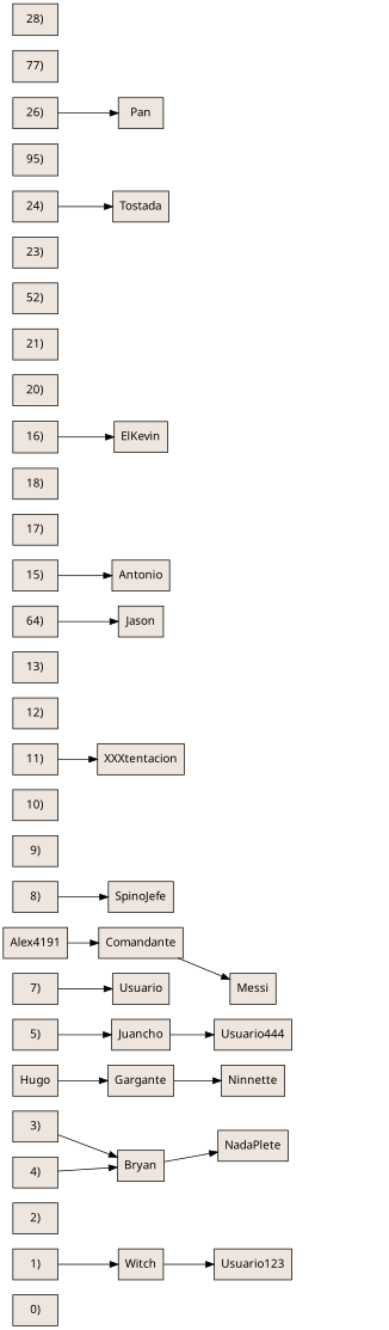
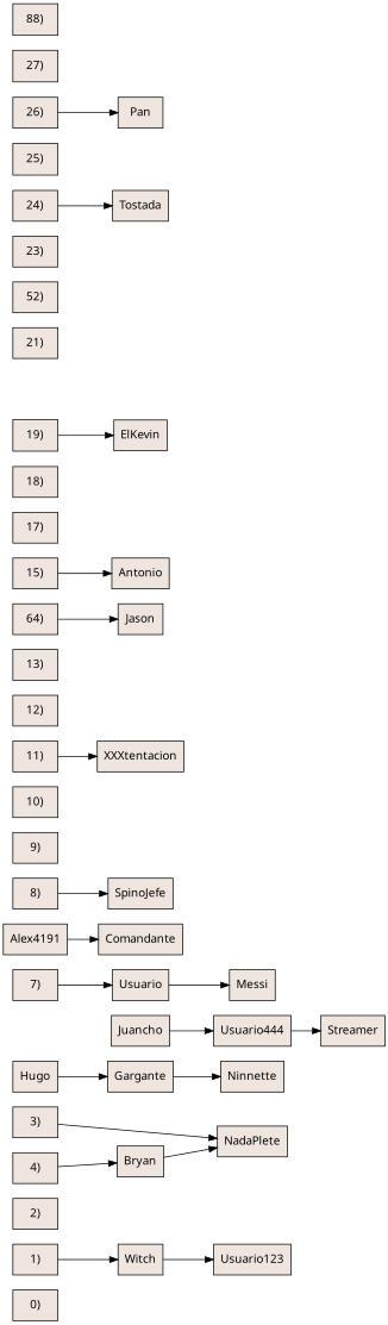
  digraph {
    fontname="Noto Sans"
    rankdir=LR
    node [fillcolor=seashell2 fontname="Noto Sans" shape=record style=filled]
    edge [fontname="Noto Sans"]
    n1 [label="0) "]
    n2 [label="1) "]
    n3 [label="Witch "]
    n4 [label="Usuario123 "]
    n5 [label="2) "]
    n6 [label="3) "]
    n7 [label="NadaPlete "]
    n8 [label="4) "]
    n9 [label="Bryan "]
    n10 [label="Hugo "]
    n11 [label="Gargante "]
    n12 [label="Ninnette "]
-   n13 [label="5) "]
    n14 [label="Juancho "]
    n15 [label="Usuario444 "]
    n16 [label="Alex4191 "]
    n17 [label="Comandante "]
    n18 [label="Messi "]
    n19 [label="7) "]
    n20 [label="Usuario "]
+   n21 [label="Streamer "]
    n22 [label="8) "]
    n23 [label="SpinoJefe "]
    n24 [label="9) "]
    n25 [label="10) "]
    n26 [label="11) "]
    n27 [label="XXXtentacion "]
    n28 [label="12) "]
    n29 [label="13) "]
    n30 [label="64)"]
    n31 [label="Jason "]
    n32 [label="15) "]
    n33 [label="Antonio "]
    n34 [label="17) "]
    n35 [label="18) "]
-   n36 [label="16)"]
+   n36 [label="19) "]
    n37 [label="ElKevin "]
-   n38 [label="20) "]
    n39 [label="21) "]
    n40 [label="52)"]
    n41 [label="23) "]
    n42 [label="24) "]
    n43 [label="Tostada "]
-   n44 [label="95)"]
+   n44 [label="25) "]
    n45 [label="26) "]
    n46 [label="Pan "]
-   n47 [label="77)"]
-   n48 [label="28) "]
+   n47 [label="27) "]
+   n48 [label="88)"]
    n2 -> n3
    n3 -> n4
-   n6 -> n9
+   n6 -> n7
    n8 -> n9
    n9 -> n7
    n10 -> n11
    n11 -> n12
-   n13 -> n14
    n14 -> n15
+   n15 -> n21
    n16 -> n17
-   n17 -> n18
+   n20 -> n18
    n19 -> n20
    n22 -> n23
    n26 -> n27
    n30 -> n31
    n32 -> n33
    n36 -> n37
    n42 -> n43
    n45 -> n46
  }
